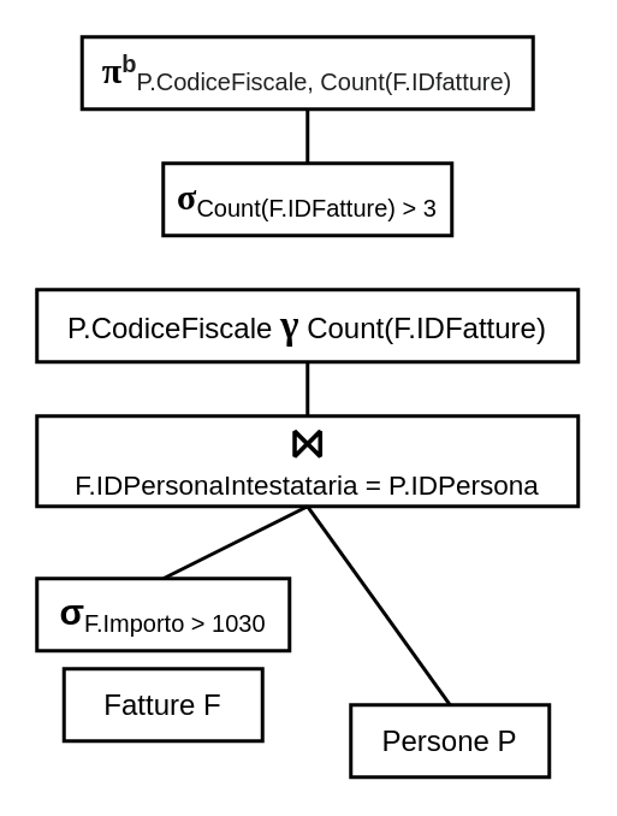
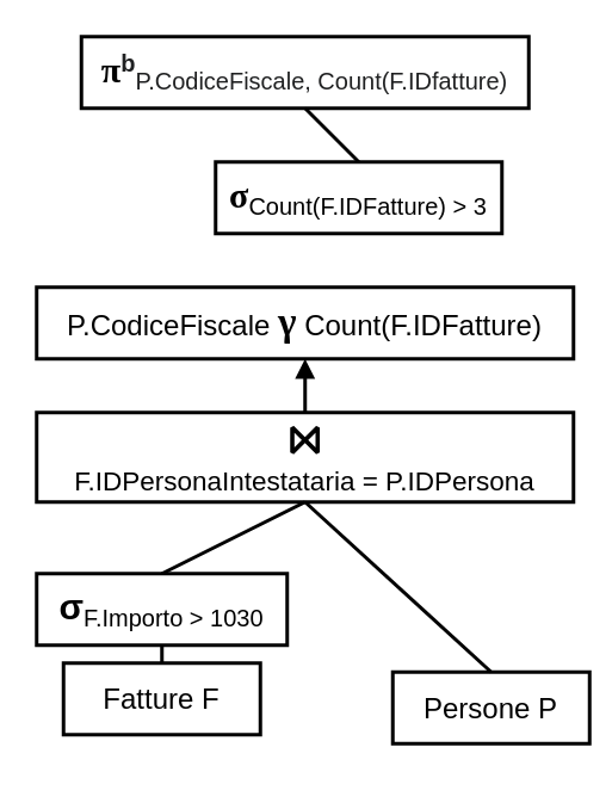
  <mxCell id="0" />
  <mxCell id="1" parent="0" />
- <mxCell id="2" value="Persone P" style="text;html=1;fillColor=none;align=center;verticalAlign=middle;whiteSpace=wrap;rounded=0;strokeColor=#000000;strokeWidth=2;fontFamily=Helvetica;fontSize=16;" parent="1" vertex="1"><mxGeometry x="194" y="390" width="110" height="40" as="geometry" /></mxCell>
+ <mxCell id="2" value="Persone P" style="text;html=1;fillColor=none;align=center;verticalAlign=middle;whiteSpace=wrap;rounded=0;strokeColor=#000000;strokeWidth=2;fontFamily=Helvetica;fontSize=16;" parent="1" vertex="1"><mxGeometry x="219" y="375" width="110" height="40" as="geometry" /></mxCell>
  <mxCell id="3" value="Fatture F" style="text;html=1;fillColor=none;align=center;verticalAlign=middle;whiteSpace=wrap;rounded=0;strokeColor=#000000;strokeWidth=2;fontFamily=Helvetica;fontSize=16;" parent="1" vertex="1"><mxGeometry x="35" y="370" width="110" height="40" as="geometry" /></mxCell>
  <mxCell id="4" value="&lt;span style=&quot;text-align: left&quot;&gt;&lt;b&gt;&lt;font style=&quot;font-size: 20px&quot;&gt;σ&lt;/font&gt;&lt;/b&gt;&lt;sub&gt;F.Importo &amp;gt; 1030&lt;/sub&gt;&lt;/span&gt;" style="text;html=1;fillColor=none;align=center;verticalAlign=middle;whiteSpace=wrap;rounded=0;strokeColor=#000000;strokeWidth=2;fontFamily=Helvetica;fontSize=16;" parent="1" vertex="1"><mxGeometry x="20" y="320" width="140" height="40" as="geometry" /></mxCell>
+ <mxCell id="5" value="" style="endArrow=none;html=1;entryX=0.5;entryY=0;entryDx=0;entryDy=0;exitX=0.5;exitY=1;exitDx=0;exitDy=0;fontFamily=Helvetica;fontSize=16;strokeWidth=2;" parent="1" source="4" target="3" edge="1"><mxGeometry width="50" height="50" relative="1" as="geometry"><mxPoint x="190" y="500" as="sourcePoint" /><mxPoint x="240" y="450" as="targetPoint" /></mxGeometry></mxCell>
  <mxCell id="6" value="&lt;span style=&quot;text-align: left&quot;&gt;&lt;font style=&quot;font-size: 22px&quot;&gt;&lt;b&gt;⨝&lt;/b&gt;&lt;/font&gt;&lt;br&gt;&lt;font style=&quot;font-size: 15px&quot;&gt;F.IDPersonaIntestataria = P.IDPersona&lt;/font&gt;&lt;br style=&quot;font-size: 16px&quot;&gt;&lt;/span&gt;" style="text;html=1;fillColor=none;align=center;verticalAlign=middle;whiteSpace=wrap;rounded=0;strokeColor=#000000;strokeWidth=2;fontFamily=Helvetica;fontSize=16;" parent="1" vertex="1"><mxGeometry x="20" y="230" width="300" height="50" as="geometry" /></mxCell>
  <mxCell id="7" value="P.CodiceFiscale&amp;nbsp;&lt;b&gt;&lt;font style=&quot;font-size: 22px&quot; face=&quot;Times New Roman&quot;&gt;γ&lt;/font&gt;&lt;/b&gt; Count(F.IDFatture)" style="text;html=1;fillColor=none;align=center;verticalAlign=middle;whiteSpace=wrap;rounded=0;strokeColor=#000000;strokeWidth=2;fontFamily=Helvetica;fontSize=16;" parent="1" vertex="1"><mxGeometry x="20" y="160" width="300" height="40" as="geometry" /></mxCell>
  <mxCell id="8" value="&lt;font face=&quot;Times New Roman&quot; size=&quot;1&quot;&gt;&lt;b style=&quot;font-size: 20px&quot;&gt;π&lt;/b&gt;&lt;/font&gt;&lt;font color=&quot;#202122&quot;&gt;&lt;sup&gt;&lt;b&gt;b&lt;/b&gt;&lt;/sup&gt;&lt;sub&gt;P.CodiceFiscale, Count(F.IDfatture)&lt;/sub&gt;&lt;/font&gt;" style="text;html=1;fillColor=none;align=center;verticalAlign=middle;whiteSpace=wrap;rounded=0;strokeColor=#000000;strokeWidth=2;fontFamily=Helvetica;fontSize=16;" parent="1" vertex="1"><mxGeometry x="45" y="20" width="250" height="40" as="geometry" /></mxCell>
  <mxCell id="9" value="" style="endArrow=none;html=1;entryX=0.5;entryY=1;entryDx=0;entryDy=0;exitX=0.5;exitY=0;exitDx=0;exitDy=0;fontFamily=Helvetica;fontSize=16;strokeWidth=2;" parent="1" source="2" target="6" edge="1"><mxGeometry width="50" height="50" relative="1" as="geometry"><mxPoint x="180" y="380" as="sourcePoint" /><mxPoint x="230" y="330" as="targetPoint" /></mxGeometry></mxCell>
  <mxCell id="10" value="" style="endArrow=none;html=1;entryX=0.5;entryY=1;entryDx=0;entryDy=0;exitX=0.5;exitY=0;exitDx=0;exitDy=0;fontFamily=Helvetica;fontSize=16;strokeWidth=2;" parent="1" source="4" target="6" edge="1"><mxGeometry width="50" height="50" relative="1" as="geometry"><mxPoint x="180" y="380" as="sourcePoint" /><mxPoint x="230" y="330" as="targetPoint" /></mxGeometry></mxCell>
- <mxCell id="11" value="" style="endArrow=none;html=1;entryX=0.5;entryY=1;entryDx=0;entryDy=0;exitX=0.5;exitY=0;exitDx=0;exitDy=0;fontFamily=Helvetica;fontSize=16;strokeWidth=2;" parent="1" source="6" target="7" edge="1"><mxGeometry width="50" height="50" relative="1" as="geometry"><mxPoint x="150" y="280" as="sourcePoint" /><mxPoint x="200" y="230" as="targetPoint" /></mxGeometry></mxCell>
- <mxCell id="12" value="&lt;span style=&quot;text-align: left&quot;&gt;&lt;b&gt;&lt;font face=&quot;Times New Roman&quot; style=&quot;font-size: 20px&quot;&gt;σ&lt;/font&gt;&lt;/b&gt;&lt;sub&gt;Count(F.IDFatture) &amp;gt; 3&lt;/sub&gt;&lt;/span&gt;" style="text;html=1;fillColor=none;align=center;verticalAlign=middle;whiteSpace=wrap;rounded=0;strokeColor=#000000;strokeWidth=2;fontFamily=Helvetica;fontSize=16;" parent="1" vertex="1"><mxGeometry x="90" y="90" width="160" height="40" as="geometry" /></mxCell>
+ <mxCell id="11" value="" style="endArrow=block;html=1;entryX=0.5;entryY=1;entryDx=0;entryDy=0;exitX=0.5;exitY=0;exitDx=0;exitDy=0;fontFamily=Helvetica;fontSize=16;strokeWidth=2;" parent="1" source="6" target="7" edge="1"><mxGeometry width="50" height="50" relative="1" as="geometry"><mxPoint x="150" y="280" as="sourcePoint" /><mxPoint x="200" y="230" as="targetPoint" /></mxGeometry></mxCell>
+ <mxCell id="12" value="&lt;span style=&quot;text-align: left&quot;&gt;&lt;b&gt;&lt;font face=&quot;Times New Roman&quot; style=&quot;font-size: 20px&quot;&gt;σ&lt;/font&gt;&lt;/b&gt;&lt;sub&gt;Count(F.IDFatture) &amp;gt; 3&lt;/sub&gt;&lt;/span&gt;" style="text;html=1;fillColor=none;align=center;verticalAlign=middle;whiteSpace=wrap;rounded=0;strokeColor=#000000;strokeWidth=2;fontFamily=Helvetica;fontSize=16;" parent="1" vertex="1"><mxGeometry x="120" y="90" width="160" height="40" as="geometry" /></mxCell>
  <mxCell id="13" value="" style="endArrow=none;html=1;entryX=0.5;entryY=0;entryDx=0;entryDy=0;exitX=0.5;exitY=1;exitDx=0;exitDy=0;fontFamily=Helvetica;fontSize=16;strokeWidth=2;" parent="1" source="8" target="12" edge="1"><mxGeometry width="50" height="50" relative="1" as="geometry"><mxPoint x="190" y="250" as="sourcePoint" /><mxPoint x="240" y="200" as="targetPoint" /></mxGeometry></mxCell>
